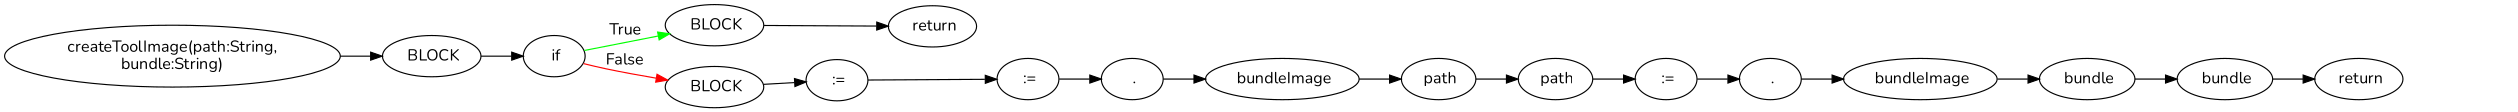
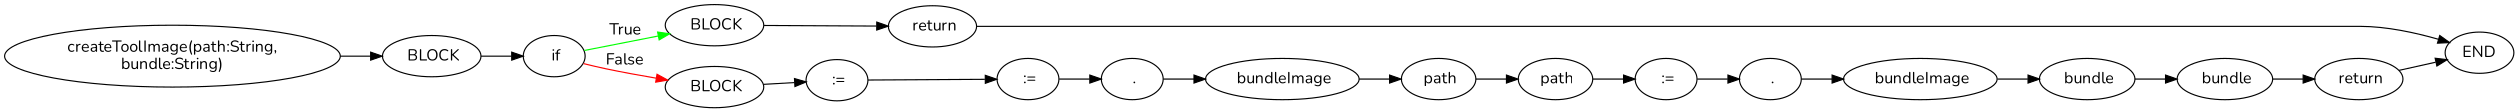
  digraph {
    rankdir=LR
    fontname=Nunito
    node [fontname=Nunito]
    edge [color=black fontname=Nunito]
    n1 [label=" createToolImage(path:String, \nbundle:String)"]
    n2 [label=" BLOCK"]
    n3 [label=" if"]
    n4 [label=" BLOCK"]
    n5 [label=" BLOCK"]
    n6 [label=" return"]
    n7 [label=" :="]
+   n8 [label=END]
    n9 [label=" :="]
    n10 [label=" ."]
    n11 [label=" bundleImage"]
    n12 [label=" path"]
    n13 [label=" path"]
    n14 [label=" :="]
    n15 [label=" ."]
    n16 [label=" bundleImage"]
    n17 [label=" bundle"]
    n18 [label=" bundle"]
    n19 [label=" return"]
    n1 -> n2
    n2 -> n3
    n3 -> n4 [color=green label=True]
    n3 -> n5 [color=red label=False]
    n4 -> n6
    n5 -> n7
+   n6 -> n8
    n7 -> n9
    n9 -> n10
    n10 -> n11
    n11 -> n12
    n12 -> n13
    n13 -> n14
    n14 -> n15
    n15 -> n16
    n16 -> n17
    n17 -> n18
    n18 -> n19
+   n19 -> n8
  }
